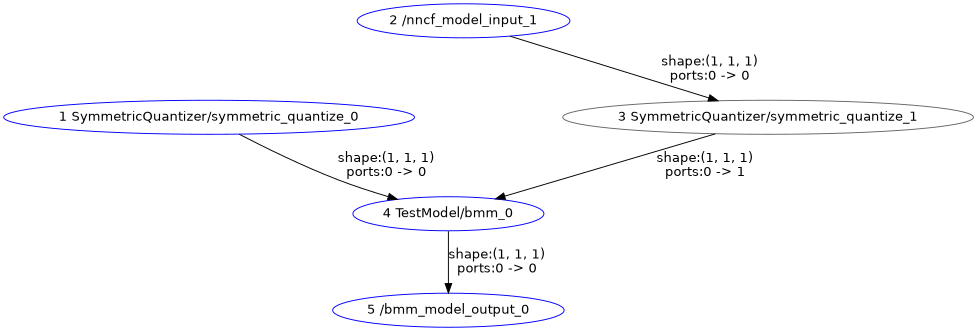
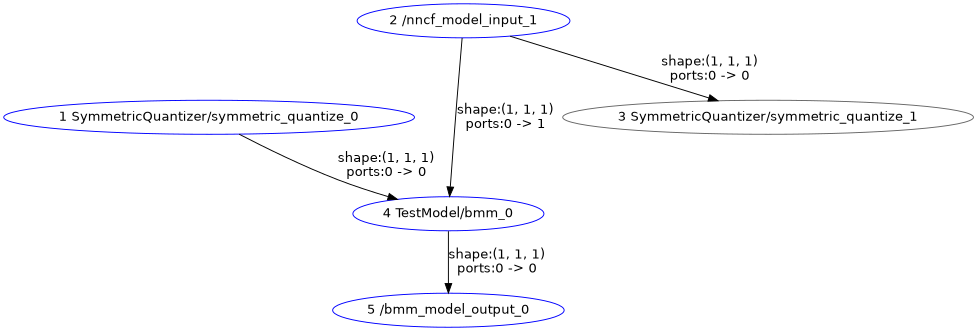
  strict digraph {
    fontname="DejaVu Sans"
    node [color=blue fontname="DejaVu Sans" type=symmetric_quantize]
    edge [fontname="DejaVu Sans" style=solid]
    "1 SymmetricQuantizer/symmetric_quantize_0"
    "4 TestModel/bmm_0" [type=bmm]
    n3 [label="5 /bmm_model_output_0" type=nncf_model_output]
    "3 SymmetricQuantizer/symmetric_quantize_1" [color=gray40]
    "2 /nncf_model_input_1" [type=nncf_model_input]
    "1 SymmetricQuantizer/symmetric_quantize_0" -> "4 TestModel/bmm_0" [label="shape:(1, 1, 1)\nports:0 -> 0"]
    "4 TestModel/bmm_0" -> n3 [label="shape:(1, 1, 1)\nports:0 -> 0"]
-   "3 SymmetricQuantizer/symmetric_quantize_1" -> "4 TestModel/bmm_0" [label="shape:(1, 1, 1)\nports:0 -> 1"]
+   "2 /nncf_model_input_1" -> "4 TestModel/bmm_0" [label="shape:(1, 1, 1)\nports:0 -> 1"]
    "2 /nncf_model_input_1" -> "3 SymmetricQuantizer/symmetric_quantize_1" [label="shape:(1, 1, 1)\nports:0 -> 0"]
  }
